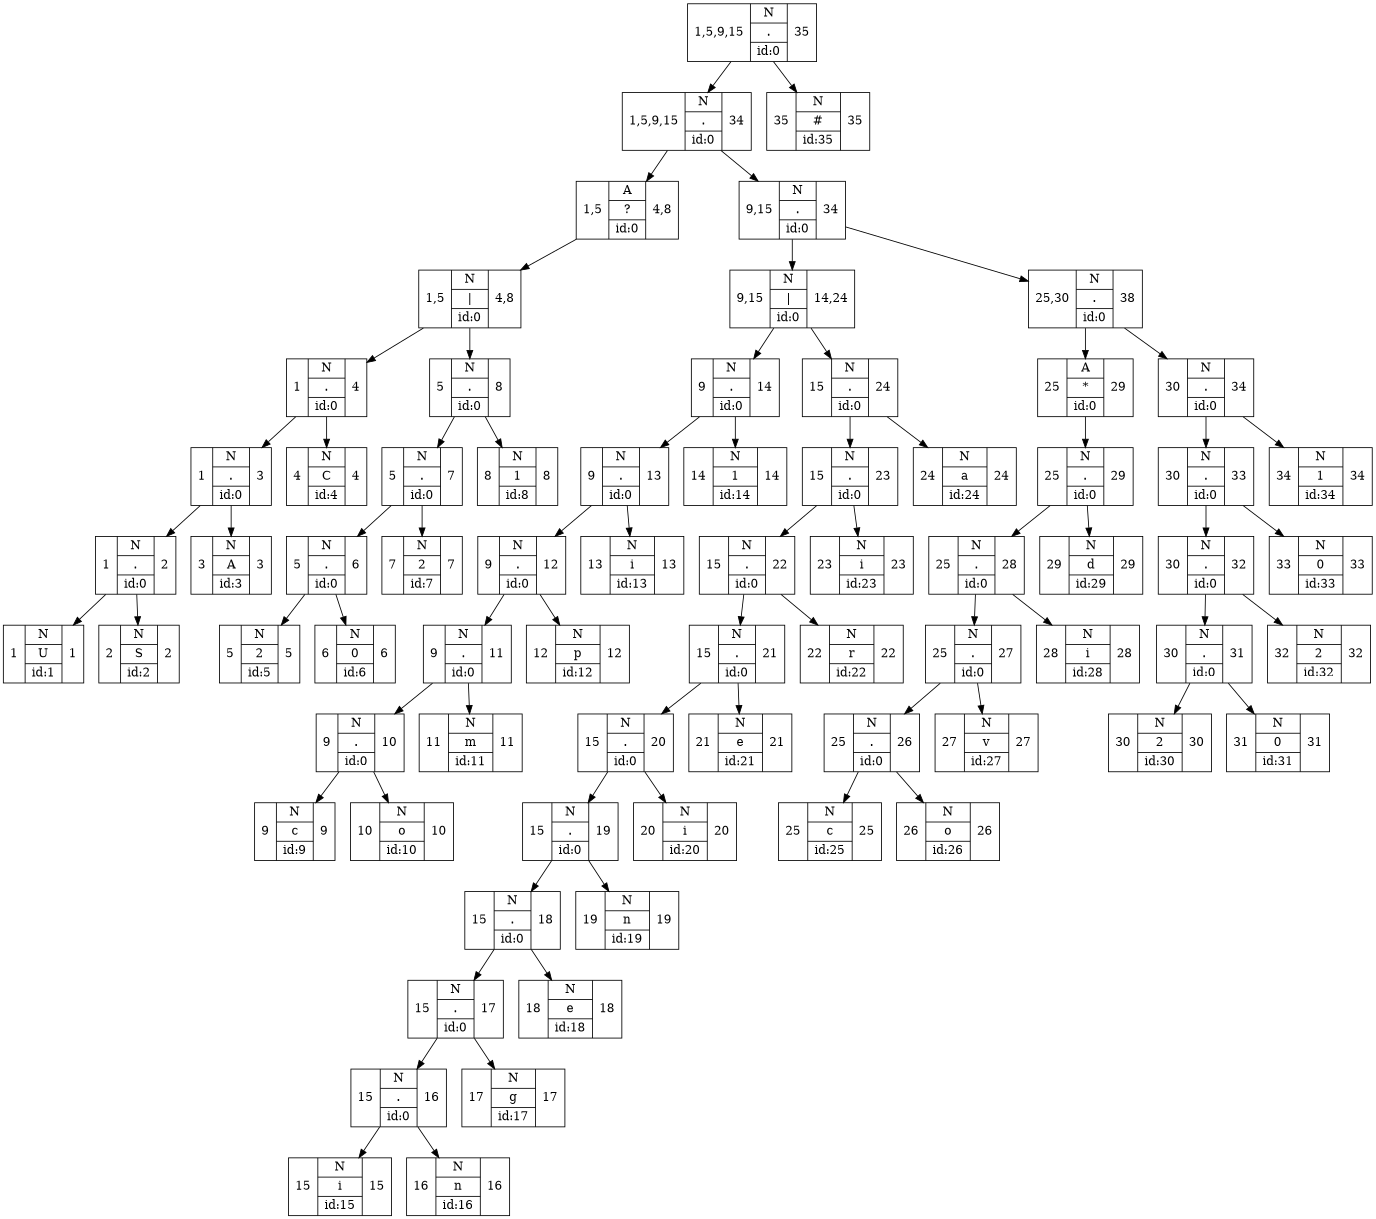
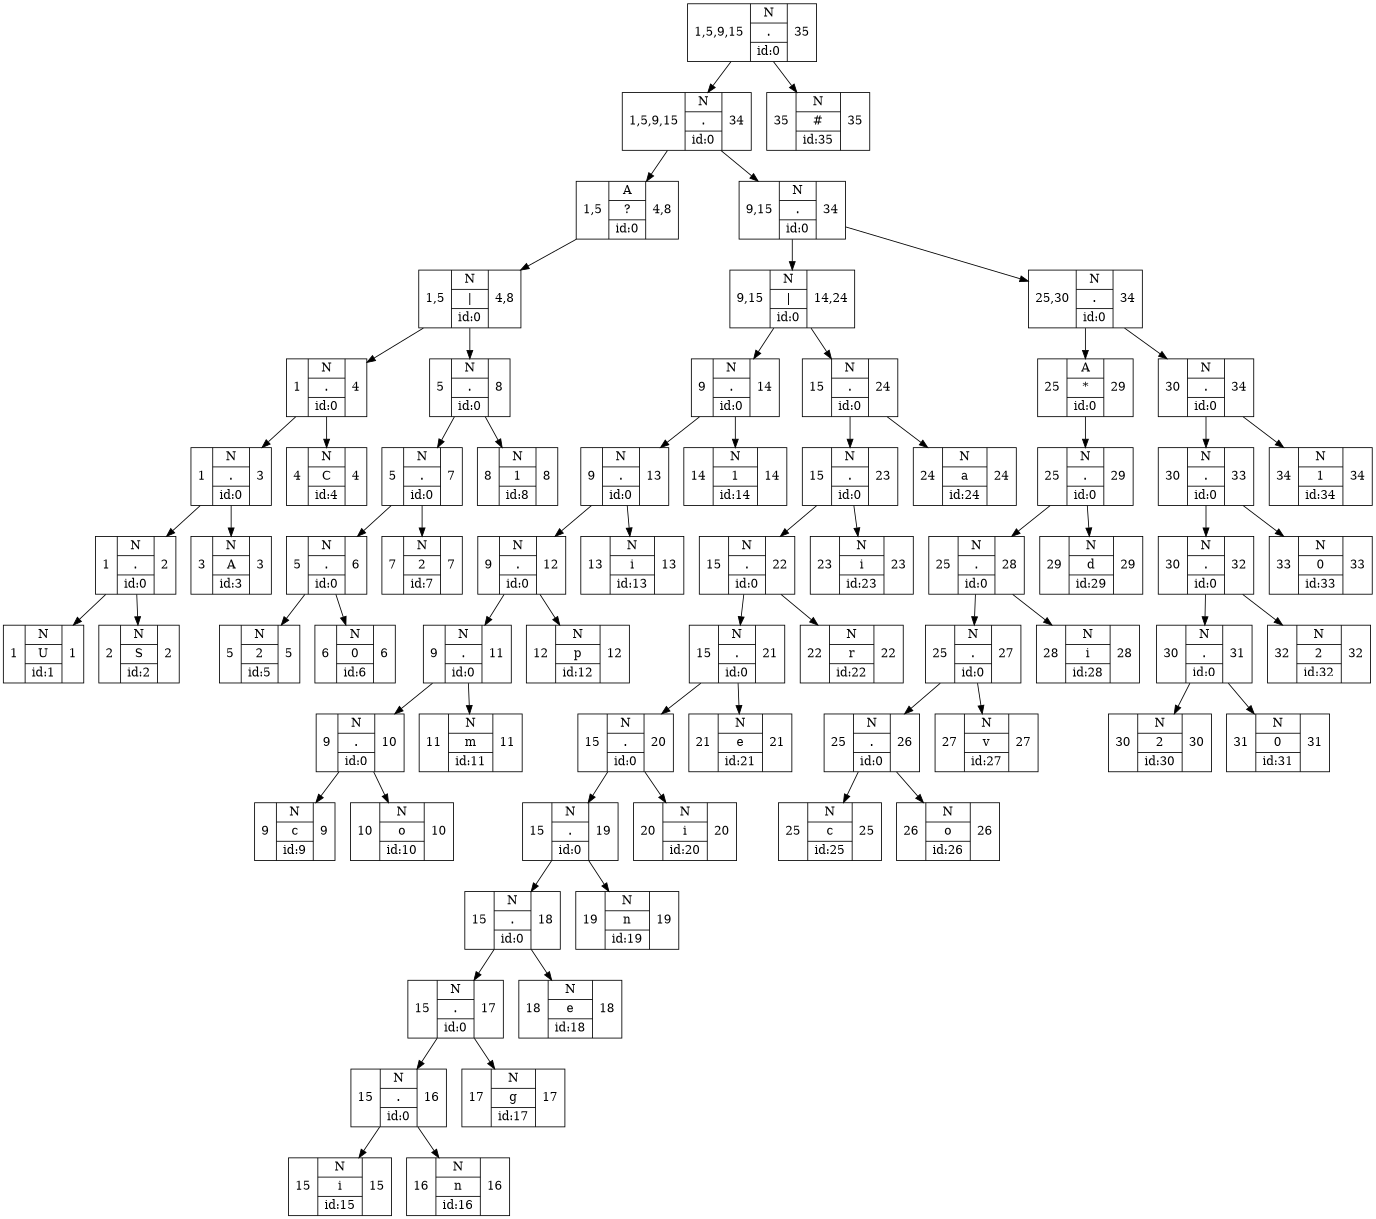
  digraph {
    concentrate=true
    rankdir=UD
    node [shape=record]
    n1 [label="1,5,9,15 |{ N | .| id:0} | 35"]
    n2 [label="1,5,9,15 |{ N | .| id:0} | 34"]
    n3 [label="35 |{ N | #| id:35} | 35"]
    n4 [label="1,5 |{ A | ?| id:0} | 4,8"]
    n5 [label="9,15 |{ N | .| id:0} | 34"]
    n6 [label="1,5 |{ N | \|| id:0} | 4,8"]
    n7 [label="1 |{ N | .| id:0} | 4"]
    n8 [label="5 |{ N | .| id:0} | 8"]
    n9 [label="1 |{ N | .| id:0} | 3"]
    n10 [label="4 |{ N | C| id:4} | 4"]
    n11 [label="1 |{ N | .| id:0} | 2"]
    n12 [label="3 |{ N | A| id:3} | 3"]
    n13 [label="1 |{ N | U| id:1} | 1"]
    n14 [label="2 |{ N | S| id:2} | 2"]
    n15 [label="5 |{ N | .| id:0} | 7"]
    n16 [label="8 |{ N | 1| id:8} | 8"]
    n17 [label="5 |{ N | .| id:0} | 6"]
    n18 [label="7 |{ N | 2| id:7} | 7"]
    n19 [label="5 |{ N | 2| id:5} | 5"]
    n20 [label="6 |{ N | 0| id:6} | 6"]
    n21 [label="9,15 |{ N | \|| id:0} | 14,24"]
-   n22 [label="25,30 |{ N | .| id:0} | 38"]
+   n22 [label="25,30 |{ N | .| id:0} | 34"]
    n23 [label="9 |{ N | .| id:0} | 14"]
    n24 [label="15 |{ N | .| id:0} | 24"]
    n25 [label="9 |{ N | .| id:0} | 13"]
    n26 [label="14 |{ N | 1| id:14} | 14"]
    n27 [label="9 |{ N | .| id:0} | 12"]
    n28 [label="13 |{ N | i| id:13} | 13"]
    n29 [label="9 |{ N | .| id:0} | 11"]
    n30 [label="12 |{ N | p| id:12} | 12"]
    n31 [label="9 |{ N | .| id:0} | 10"]
    n32 [label="11 |{ N | m| id:11} | 11"]
    n33 [label="9 |{ N | c| id:9} | 9"]
    n34 [label="10 |{ N | o| id:10} | 10"]
    n35 [label="15 |{ N | .| id:0} | 23"]
    n36 [label="24 |{ N | a| id:24} | 24"]
    n37 [label="15 |{ N | .| id:0} | 22"]
    n38 [label="23 |{ N | i| id:23} | 23"]
    n39 [label="15 |{ N | .| id:0} | 21"]
    n40 [label="22 |{ N | r| id:22} | 22"]
    n41 [label="15 |{ N | .| id:0} | 20"]
    n42 [label="21 |{ N | e| id:21} | 21"]
    n43 [label="15 |{ N | .| id:0} | 19"]
    n44 [label="20 |{ N | i| id:20} | 20"]
    n45 [label="15 |{ N | .| id:0} | 18"]
    n46 [label="19 |{ N | n| id:19} | 19"]
    n47 [label="15 |{ N | .| id:0} | 17"]
    n48 [label="18 |{ N | e| id:18} | 18"]
    n49 [label="15 |{ N | .| id:0} | 16"]
    n50 [label="17 |{ N | g| id:17} | 17"]
    n51 [label="15 |{ N | i| id:15} | 15"]
    n52 [label="16 |{ N | n| id:16} | 16"]
    n53 [label="25 |{ A | *| id:0} | 29"]
    n54 [label="30 |{ N | .| id:0} | 34"]
    n55 [label="25 |{ N | .| id:0} | 29"]
    n56 [label="25 |{ N | .| id:0} | 28"]
    n57 [label="29 |{ N | d| id:29} | 29"]
    n58 [label="25 |{ N | .| id:0} | 27"]
    n59 [label="28 |{ N | i| id:28} | 28"]
    n60 [label="25 |{ N | .| id:0} | 26"]
    n61 [label="27 |{ N | v| id:27} | 27"]
    n62 [label="25 |{ N | c| id:25} | 25"]
    n63 [label="26 |{ N | o| id:26} | 26"]
    n64 [label="30 |{ N | .| id:0} | 33"]
    n65 [label="34 |{ N | 1| id:34} | 34"]
    n66 [label="30 |{ N | .| id:0} | 32"]
    n67 [label="33 |{ N | 0| id:33} | 33"]
    n68 [label="30 |{ N | .| id:0} | 31"]
    n69 [label="32 |{ N | 2| id:32} | 32"]
    n70 [label="30 |{ N | 2| id:30} | 30"]
    n71 [label="31 |{ N | 0| id:31} | 31"]
    n1 -> n2
    n1 -> n3
    n2 -> n4
    n2 -> n5
    n4 -> n6
    n5 -> n21
    n5 -> n22
    n6 -> n7
    n6 -> n8
    n7 -> n9
    n7 -> n10
    n8 -> n15
    n8 -> n16
    n9 -> n11
    n9 -> n12
    n11 -> n13
    n11 -> n14
    n15 -> n17
    n15 -> n18
    n17 -> n19
    n17 -> n20
    n21 -> n23
    n21 -> n24
    n22 -> n53
    n22 -> n54
    n23 -> n25
    n23 -> n26
    n24 -> n35
    n24 -> n36
    n25 -> n27
    n25 -> n28
    n27 -> n29
    n27 -> n30
    n29 -> n31
    n29 -> n32
    n31 -> n33
    n31 -> n34
    n35 -> n37
    n35 -> n38
    n37 -> n39
    n37 -> n40
    n39 -> n41
    n39 -> n42
    n41 -> n43
    n41 -> n44
    n43 -> n45
    n43 -> n46
    n45 -> n47
    n45 -> n48
    n47 -> n49
    n47 -> n50
    n49 -> n51
    n49 -> n52
    n53 -> n55
    n54 -> n64
    n54 -> n65
    n55 -> n56
    n55 -> n57
    n56 -> n58
    n56 -> n59
    n58 -> n60
    n58 -> n61
    n60 -> n62
    n60 -> n63
    n64 -> n66
    n64 -> n67
    n66 -> n68
    n66 -> n69
    n68 -> n70
    n68 -> n71
  }
